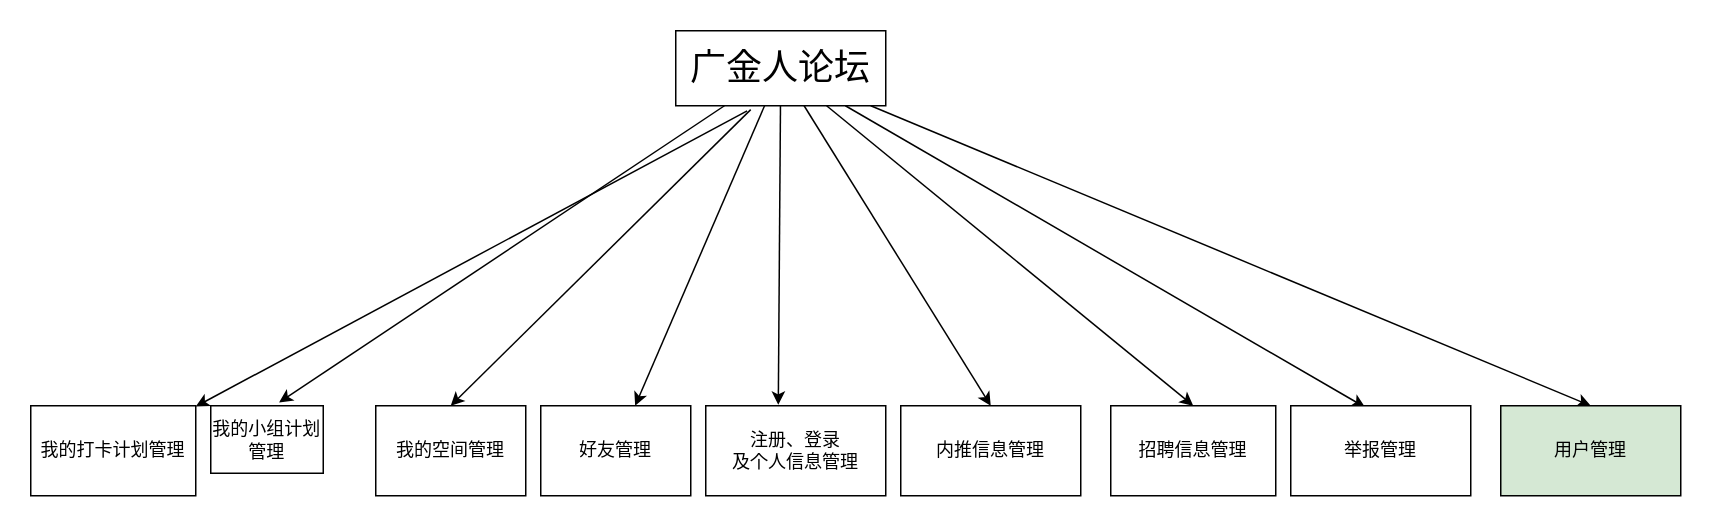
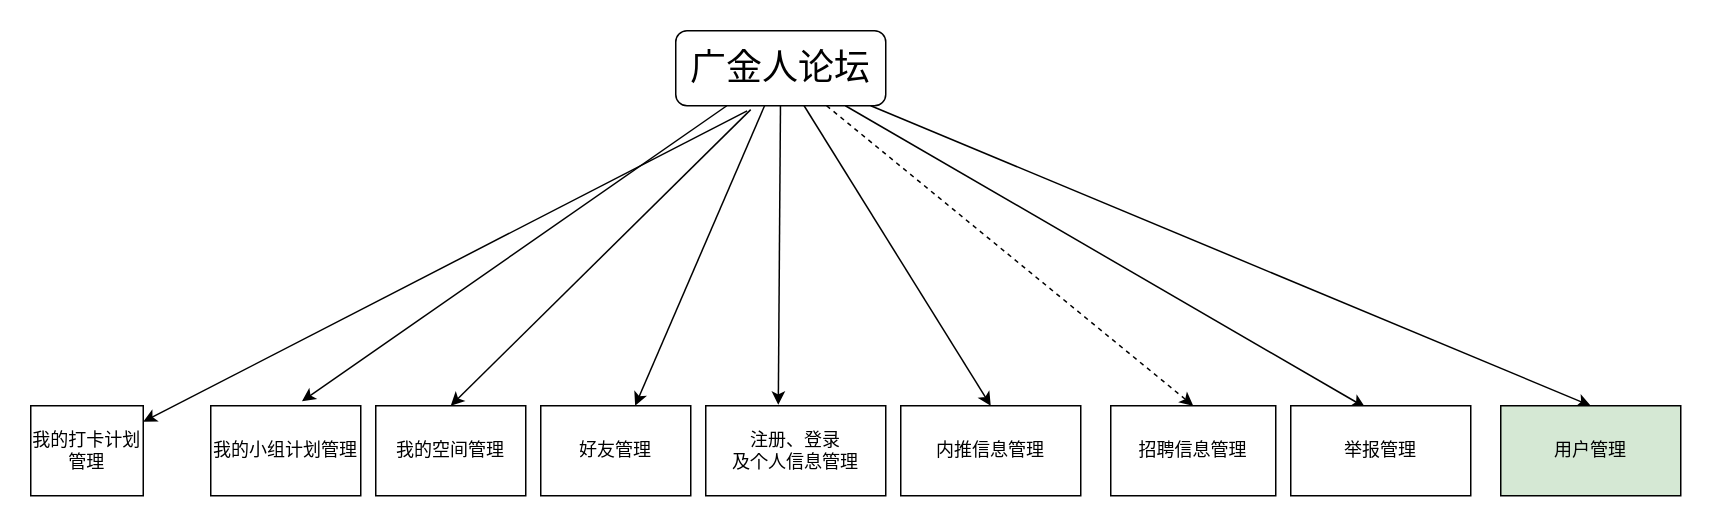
  <mxCell id="0" />
  <mxCell id="1" parent="0" />
  <mxCell id="2" style="edgeStyle=none;rounded=0;orthogonalLoop=1;jettySize=auto;html=1;exitX=0.34;exitY=1.068;exitDx=0;exitDy=0;exitPerimeter=0;" edge="1" parent="1" source="11" target="12"><mxGeometry relative="1" as="geometry" /></mxCell>
  <mxCell id="3" style="edgeStyle=none;rounded=0;orthogonalLoop=1;jettySize=auto;html=1;entryX=0.608;entryY=-0.05;entryDx=0;entryDy=0;entryPerimeter=0;" edge="1" parent="1" source="11" target="13"><mxGeometry relative="1" as="geometry" /></mxCell>
  <mxCell id="4" style="edgeStyle=none;rounded=0;orthogonalLoop=1;jettySize=auto;html=1;entryX=0.5;entryY=0;entryDx=0;entryDy=0;exitX=0.357;exitY=1.052;exitDx=0;exitDy=0;exitPerimeter=0;" edge="1" parent="1" source="11" target="14"><mxGeometry relative="1" as="geometry" /></mxCell>
  <mxCell id="5" style="edgeStyle=none;rounded=0;orthogonalLoop=1;jettySize=auto;html=1;" edge="1" parent="1" source="11" target="15"><mxGeometry relative="1" as="geometry" /></mxCell>
  <mxCell id="6" style="edgeStyle=none;rounded=0;orthogonalLoop=1;jettySize=auto;html=1;entryX=0.403;entryY=-0.01;entryDx=0;entryDy=0;entryPerimeter=0;" edge="1" parent="1" source="11" target="16"><mxGeometry relative="1" as="geometry" /></mxCell>
  <mxCell id="7" style="edgeStyle=none;rounded=0;orthogonalLoop=1;jettySize=auto;html=1;entryX=0.5;entryY=0;entryDx=0;entryDy=0;" edge="1" parent="1" source="11" target="17"><mxGeometry relative="1" as="geometry" /></mxCell>
- <mxCell id="8" style="edgeStyle=none;rounded=0;orthogonalLoop=1;jettySize=auto;html=1;entryX=0.5;entryY=0;entryDx=0;entryDy=0;" edge="1" parent="1" source="11" target="18"><mxGeometry relative="1" as="geometry" /></mxCell>
+ <mxCell id="8" style="edgeStyle=none;rounded=0;orthogonalLoop=1;jettySize=auto;html=1;entryX=0.5;entryY=0;entryDx=0;entryDy=0;dashed=1;" edge="1" parent="1" source="11" target="18"><mxGeometry relative="1" as="geometry" /></mxCell>
  <mxCell id="9" style="edgeStyle=none;rounded=0;orthogonalLoop=1;jettySize=auto;html=1;entryX=0.413;entryY=0.017;entryDx=0;entryDy=0;entryPerimeter=0;" edge="1" parent="1" source="11" target="19"><mxGeometry relative="1" as="geometry" /></mxCell>
  <mxCell id="10" style="edgeStyle=none;rounded=0;orthogonalLoop=1;jettySize=auto;html=1;entryX=0.5;entryY=0;entryDx=0;entryDy=0;" edge="1" parent="1" source="11" target="20"><mxGeometry relative="1" as="geometry" /></mxCell>
- <mxCell id="11" value="&lt;font style=&quot;font-size: 24px&quot;&gt;广金人论坛&lt;/font&gt;" style="rounded=0;whiteSpace=wrap;html=1;" vertex="1" parent="1"><mxGeometry x="450" y="20" width="140" height="50" as="geometry" /></mxCell>
- <mxCell id="12" value="我的打卡计划管理" style="rounded=0;whiteSpace=wrap;html=1;" vertex="1" parent="1"><mxGeometry x="20" y="270" width="110" height="60" as="geometry" /></mxCell>
- <mxCell id="13" value="&lt;span&gt;我的小组计划管理&lt;/span&gt;" style="rounded=0;whiteSpace=wrap;html=1;" vertex="1" parent="1"><mxGeometry x="140" y="270" width="75" height="45" as="geometry" /></mxCell>
+ <mxCell id="11" value="&lt;font style=&quot;font-size: 24px&quot;&gt;广金人论坛&lt;/font&gt;" style="whiteSpace=wrap;html=1;rounded=1;" vertex="1" parent="1"><mxGeometry x="450" y="20" width="140" height="50" as="geometry" /></mxCell>
+ <mxCell id="12" value="我的打卡计划管理" style="rounded=0;whiteSpace=wrap;html=1;" vertex="1" parent="1"><mxGeometry x="20" y="270" width="75" height="60" as="geometry" /></mxCell>
+ <mxCell id="13" value="&lt;span&gt;我的小组计划管理&lt;/span&gt;" style="rounded=0;whiteSpace=wrap;html=1;" vertex="1" parent="1"><mxGeometry x="140" y="270" width="100" height="60" as="geometry" /></mxCell>
  <mxCell id="14" value="&lt;span&gt;我的空间管理&lt;/span&gt;" style="rounded=0;whiteSpace=wrap;html=1;" vertex="1" parent="1"><mxGeometry x="250" y="270" width="100" height="60" as="geometry" /></mxCell>
  <mxCell id="15" value="&lt;span&gt;好友管理&lt;/span&gt;&lt;span style=&quot;color: rgba(0 , 0 , 0 , 0) ; font-family: monospace ; font-size: 0px&quot;&gt;%3CmxGraphModel%3E%3Croot%3E%3CmxCell%20id%3D%220%22%2F%3E%3CmxCell%20id%3D%221%22%20parent%3D%220%22%2F%3E%3CmxCell%20id%3D%222%22%20value%3D%22%26lt%3Bspan%26gt%3B%E6%88%91%E7%9A%84%E7%A9%BA%E9%97%B4%E7%AE%A1%E7%90%86%26lt%3B%2Fspan%26gt%3B%22%20style%3D%22rounded%3D0%3BwhiteSpace%3Dwrap%3Bhtml%3D1%3B%22%20vertex%3D%221%22%20parent%3D%221%22%3E%3CmxGeometry%20x%3D%22430%22%20y%3D%22320%22%20width%3D%22120%22%20height%3D%2260%22%20as%3D%22geometry%22%2F%3E%3C%2FmxCell%3E%3C%2Froot%3E%3C%2FmxGraphModel%3E&lt;/span&gt;" style="rounded=0;whiteSpace=wrap;html=1;" vertex="1" parent="1"><mxGeometry x="360" y="270" width="100" height="60" as="geometry" /></mxCell>
  <mxCell id="16" value="注册、登录&lt;br&gt;及个人信息管理" style="rounded=0;whiteSpace=wrap;html=1;" vertex="1" parent="1"><mxGeometry x="470" y="270" width="120" height="60" as="geometry" /></mxCell>
  <mxCell id="17" value="内推信息管理" style="rounded=0;whiteSpace=wrap;html=1;" vertex="1" parent="1"><mxGeometry x="600" y="270" width="120" height="60" as="geometry" /></mxCell>
  <mxCell id="18" value="招聘信息管理" style="rounded=0;whiteSpace=wrap;html=1;" vertex="1" parent="1"><mxGeometry x="740" y="270" width="110" height="60" as="geometry" /></mxCell>
  <mxCell id="19" value="举报管理" style="rounded=0;whiteSpace=wrap;html=1;" vertex="1" parent="1"><mxGeometry x="860" y="270" width="120" height="60" as="geometry" /></mxCell>
  <mxCell id="20" value="用户管理" style="rounded=0;whiteSpace=wrap;html=1;fillColor=#d5e8d4;" vertex="1" parent="1"><mxGeometry x="1000" y="270" width="120" height="60" as="geometry" /></mxCell>
